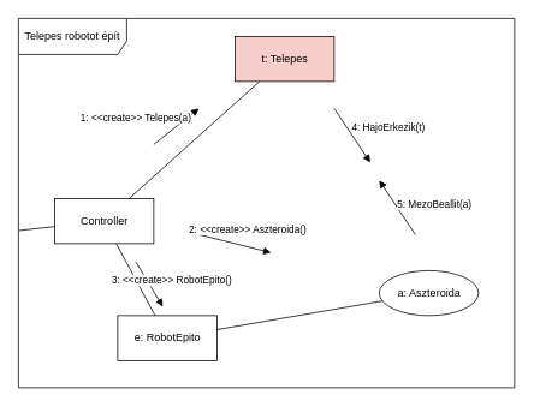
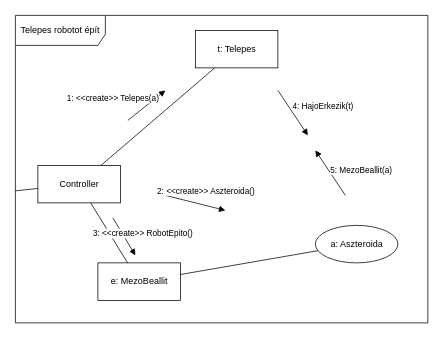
  <mxCell id="0" />
  <mxCell id="1" parent="0" />
  <mxCell id="2" value="Telepes robotot épít" style="shape=umlFrame;whiteSpace=wrap;html=1;width=120;height=40;" vertex="1" parent="1"><mxGeometry x="20" y="20" width="550" height="410" as="geometry" /></mxCell>
- <mxCell id="3" value="t: Telepes" style="html=1;fillColor=#f8cecc;" parent="1" vertex="1"><mxGeometry x="260" y="40" width="110" height="50" as="geometry" /></mxCell>
- <mxCell id="4" value="e: RobotEpito" style="html=1;" parent="1" vertex="1"><mxGeometry x="130" y="350" width="110" height="50" as="geometry" /></mxCell>
- <mxCell id="5" value="Controller" style="html=1;" parent="1" vertex="1"><mxGeometry x="60" y="220" width="110" height="50" as="geometry" /></mxCell>
+ <mxCell id="3" value="t: Telepes" style="html=1;" parent="1" vertex="1"><mxGeometry x="260" y="40" width="110" height="50" as="geometry" /></mxCell>
+ <mxCell id="4" value="e: MezoBeallit" style="html=1;" parent="1" vertex="1"><mxGeometry x="130" y="350" width="110" height="50" as="geometry" /></mxCell>
+ <mxCell id="5" value="Controller" style="html=1;" parent="1" vertex="1"><mxGeometry x="50" y="220" width="110" height="50" as="geometry" /></mxCell>
  <mxCell id="6" value="" style="html=1;verticalAlign=bottom;endArrow=none;endFill=0;" parent="1" source="5" target="3" edge="1"><mxGeometry width="80" relative="1" as="geometry"><mxPoint x="390" y="190" as="sourcePoint" /><mxPoint x="470" y="190" as="targetPoint" /></mxGeometry></mxCell>
  <mxCell id="7" value="" style="html=1;verticalAlign=bottom;endArrow=none;endFill=0;" parent="1" source="5" target="4" edge="1"><mxGeometry width="80" relative="1" as="geometry"><mxPoint x="219.231" y="280" as="sourcePoint" /><mxPoint x="360.769" y="200" as="targetPoint" /></mxGeometry></mxCell>
  <mxCell id="8" value="1: &amp;lt;&amp;lt;create&amp;gt;&amp;gt; Telepes(a)" style="html=1;verticalAlign=bottom;endArrow=block;" parent="1" edge="1"><mxGeometry x="-1" y="28" width="80" relative="1" as="geometry"><mxPoint x="170" y="160" as="sourcePoint" /><mxPoint x="220" y="120" as="targetPoint" /><mxPoint x="-3" y="2" as="offset" /></mxGeometry></mxCell>
  <mxCell id="9" value="a: Aszteroida" style="ellipse;html=1;" parent="1" vertex="1"><mxGeometry x="420" y="300" width="110" height="50" as="geometry" /></mxCell>
  <mxCell id="10" value="" style="html=1;verticalAlign=bottom;endArrow=none;endFill=0;" parent="1" source="5" target="2" edge="1"><mxGeometry width="80" relative="1" as="geometry"><mxPoint x="170" y="240" as="sourcePoint" /><mxPoint x="310" y="140" as="targetPoint" /></mxGeometry></mxCell>
  <mxCell id="11" value="2: &amp;lt;&amp;lt;create&amp;gt;&amp;gt; Aszteroida()" style="html=1;verticalAlign=bottom;endArrow=block;" parent="1" edge="1"><mxGeometry x="0.288" y="10" width="80" relative="1" as="geometry"><mxPoint x="220" y="260" as="sourcePoint" /><mxPoint x="300" y="280" as="targetPoint" /><mxPoint as="offset" /></mxGeometry></mxCell>
  <mxCell id="12" value="3: &amp;lt;&amp;lt;create&amp;gt;&amp;gt; RobotEpito()" style="html=1;verticalAlign=bottom;endArrow=block;" parent="1" edge="1"><mxGeometry x="0.588" y="19" width="80" relative="1" as="geometry"><mxPoint x="150" y="290" as="sourcePoint" /><mxPoint x="180" y="340" as="targetPoint" /><mxPoint as="offset" /></mxGeometry></mxCell>
  <mxCell id="13" value="4: HajoErkezik(t)" style="html=1;verticalAlign=bottom;endArrow=block;" parent="1" edge="1"><mxGeometry x="0.615" y="33" width="80" relative="1" as="geometry"><mxPoint x="370" y="120" as="sourcePoint" /><mxPoint x="410" y="180" as="targetPoint" /><mxPoint as="offset" /></mxGeometry></mxCell>
  <mxCell id="14" value="" style="endArrow=none;html=1;" parent="1" source="9" target="4" edge="1"><mxGeometry width="50" height="50" relative="1" as="geometry"><mxPoint x="410" y="320" as="sourcePoint" /><mxPoint x="460" y="270" as="targetPoint" /></mxGeometry></mxCell>
  <mxCell id="15" value="5: MezoBeallit(a)" style="html=1;verticalAlign=bottom;endArrow=block;" parent="1" edge="1"><mxGeometry x="-0.76" y="-31" width="80" relative="1" as="geometry"><mxPoint x="460" y="260" as="sourcePoint" /><mxPoint x="420" y="200" as="targetPoint" /><mxPoint as="offset" /></mxGeometry></mxCell>
